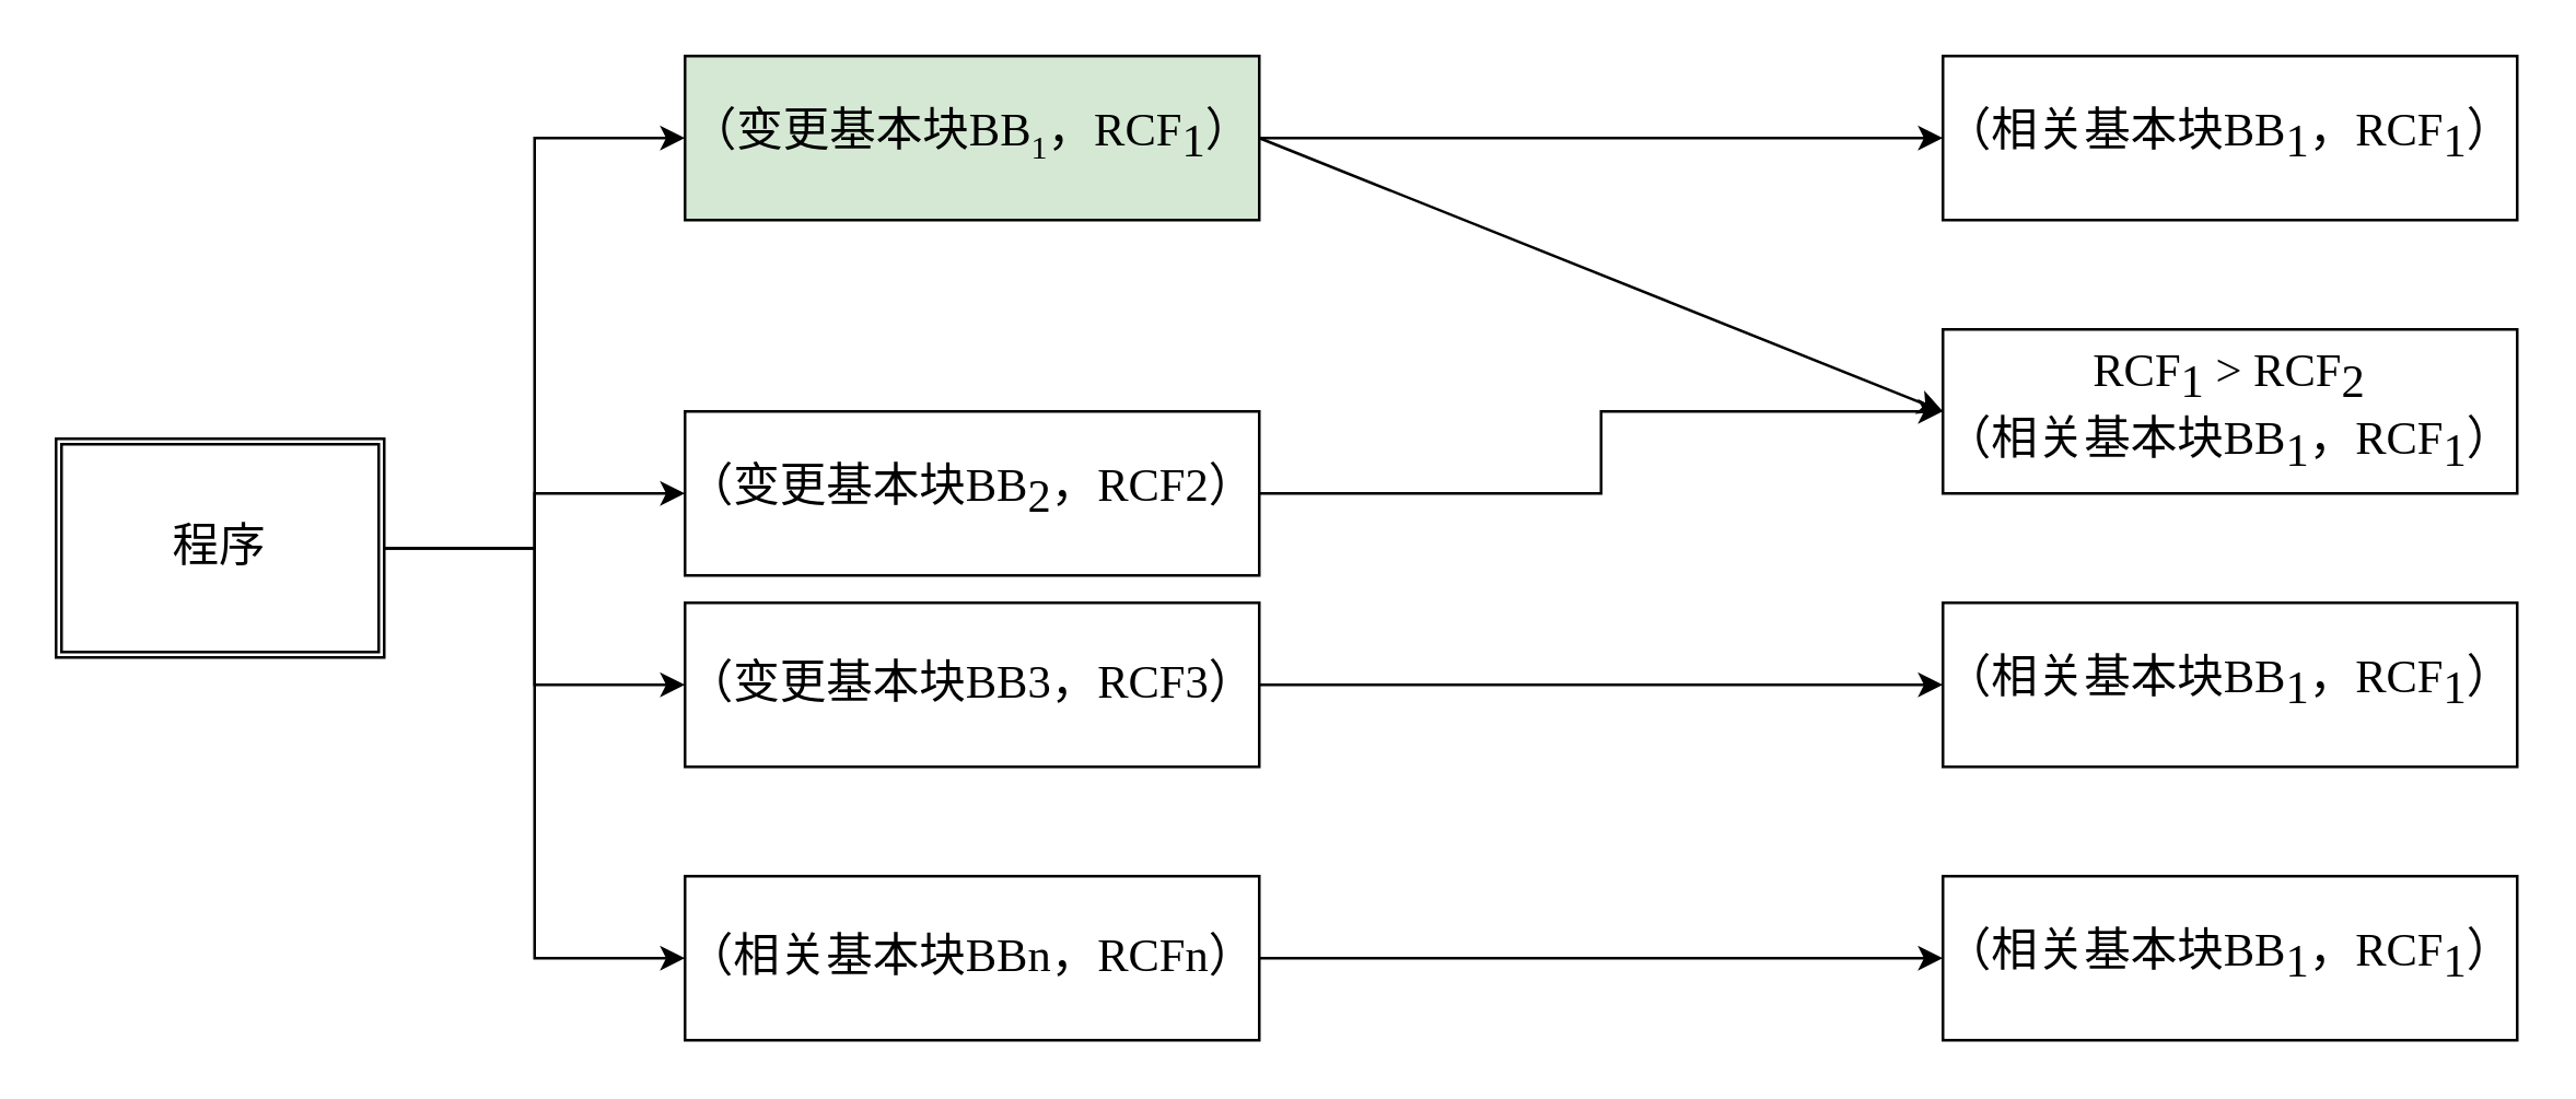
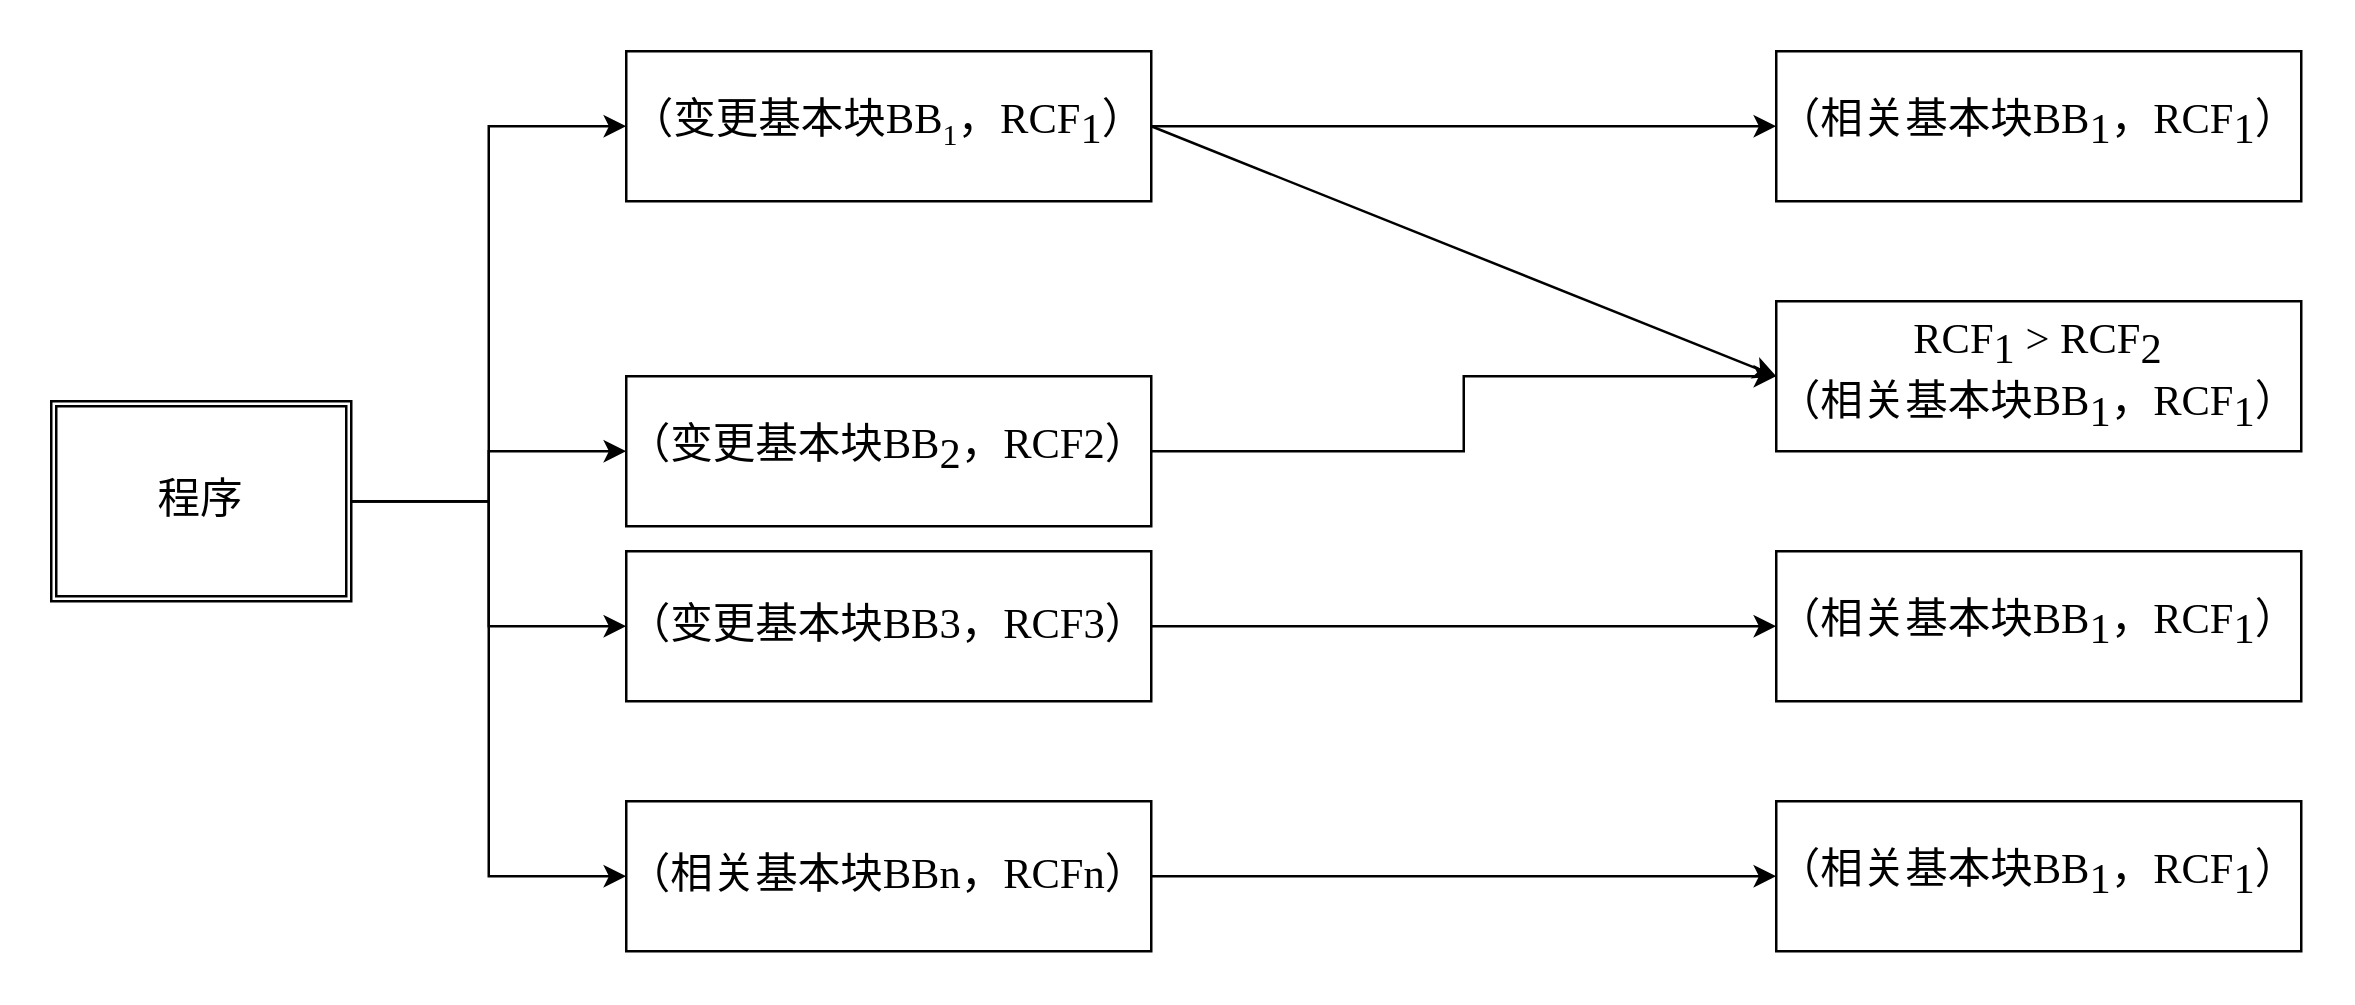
  <mxCell id="0" />
  <mxCell id="1" parent="0" />
  <mxCell id="2" style="edgeStyle=orthogonalEdgeStyle;rounded=0;orthogonalLoop=1;jettySize=auto;html=1;exitX=1;exitY=0.5;exitDx=0;exitDy=0;entryX=0;entryY=0.5;entryDx=0;entryDy=0;fontFamily=宋体;fontSource=https%3A%2F%2Ffonts.googleapis.com%2Fcss%3Ffamily%3D%25E5%25AE%258B%25E4%25BD%2593;fontSize=17;" parent="1" source="6" target="9" edge="1"><mxGeometry relative="1" as="geometry" /></mxCell>
  <mxCell id="3" style="edgeStyle=orthogonalEdgeStyle;rounded=0;orthogonalLoop=1;jettySize=auto;html=1;exitX=1;exitY=0.5;exitDx=0;exitDy=0;fontFamily=宋体;fontSource=https%3A%2F%2Ffonts.googleapis.com%2Fcss%3Ffamily%3D%25E5%25AE%258B%25E4%25BD%2593;fontSize=17;" parent="1" source="6" target="11" edge="1"><mxGeometry relative="1" as="geometry" /></mxCell>
  <mxCell id="4" style="edgeStyle=orthogonalEdgeStyle;rounded=0;orthogonalLoop=1;jettySize=auto;html=1;exitX=1;exitY=0.5;exitDx=0;exitDy=0;fontFamily=宋体;fontSource=https%3A%2F%2Ffonts.googleapis.com%2Fcss%3Ffamily%3D%25E5%25AE%258B%25E4%25BD%2593;fontSize=17;" parent="1" source="6" target="13" edge="1"><mxGeometry relative="1" as="geometry" /></mxCell>
  <mxCell id="5" style="edgeStyle=orthogonalEdgeStyle;rounded=0;orthogonalLoop=1;jettySize=auto;html=1;exitX=1;exitY=0.5;exitDx=0;exitDy=0;entryX=0;entryY=0.5;entryDx=0;entryDy=0;fontFamily=宋体;fontSource=https%3A%2F%2Ffonts.googleapis.com%2Fcss%3Ffamily%3D%25E5%25AE%258B%25E4%25BD%2593;fontSize=17;" parent="1" source="6" target="15" edge="1"><mxGeometry relative="1" as="geometry" /></mxCell>
  <mxCell id="6" value="程序" style="shape=ext;double=1;rounded=0;whiteSpace=wrap;html=1;fontFamily=宋体;fontSource=https%3A%2F%2Ffonts.googleapis.com%2Fcss%3Ffamily%3D%25E5%25AE%258B%25E4%25BD%2593;fontSize=17;" parent="1" vertex="1"><mxGeometry x="20" y="160" width="120" height="80" as="geometry" /></mxCell>
  <mxCell id="7" style="edgeStyle=orthogonalEdgeStyle;rounded=0;orthogonalLoop=1;jettySize=auto;html=1;exitX=1;exitY=0.5;exitDx=0;exitDy=0;entryX=0;entryY=0.5;entryDx=0;entryDy=0;fontFamily=宋体;fontSource=https%3A%2F%2Ffonts.googleapis.com%2Fcss%3Ffamily%3D%25E5%25AE%258B%25E4%25BD%2593;fontSize=17;" parent="1" source="9" target="16" edge="1"><mxGeometry relative="1" as="geometry" /></mxCell>
  <mxCell id="8" style="rounded=0;orthogonalLoop=1;jettySize=auto;html=1;exitX=1;exitY=0.5;exitDx=0;exitDy=0;entryX=0;entryY=0.5;entryDx=0;entryDy=0;fontFamily=宋体;fontSource=https%3A%2F%2Ffonts.googleapis.com%2Fcss%3Ffamily%3D%25E5%25AE%258B%25E4%25BD%2593;fontSize=17;" parent="1" source="9" target="17" edge="1"><mxGeometry relative="1" as="geometry" /></mxCell>
- <mxCell id="9" value="（变更基本块&lt;font face=&quot;Times New Roman&quot; style=&quot;&quot;&gt;BB&lt;sub style=&quot;&quot;&gt;&lt;font style=&quot;font-size: 12px;&quot;&gt;1&lt;/font&gt;&lt;/sub&gt;&lt;/font&gt;，&lt;font face=&quot;Times New Roman&quot; style=&quot;font-size: 17px;&quot;&gt;RCF&lt;sub style=&quot;font-size: 17px;&quot;&gt;1&lt;/sub&gt;&lt;/font&gt;）" style="rounded=0;whiteSpace=wrap;html=1;fontFamily=宋体;fontSource=https%3A%2F%2Ffonts.googleapis.com%2Fcss%3Ffamily%3D%25E5%25AE%258B%25E4%25BD%2593;fontSize=17;fillColor=#d5e8d4;" parent="1" vertex="1"><mxGeometry x="250" y="20" width="210" height="60" as="geometry" /></mxCell>
+ <mxCell id="9" value="（变更基本块&lt;font face=&quot;Times New Roman&quot; style=&quot;&quot;&gt;BB&lt;sub style=&quot;&quot;&gt;&lt;font style=&quot;font-size: 12px;&quot;&gt;1&lt;/font&gt;&lt;/sub&gt;&lt;/font&gt;，&lt;font face=&quot;Times New Roman&quot; style=&quot;font-size: 17px;&quot;&gt;RCF&lt;sub style=&quot;font-size: 17px;&quot;&gt;1&lt;/sub&gt;&lt;/font&gt;）" style="rounded=0;whiteSpace=wrap;html=1;fontFamily=宋体;fontSource=https%3A%2F%2Ffonts.googleapis.com%2Fcss%3Ffamily%3D%25E5%25AE%258B%25E4%25BD%2593;fontSize=17;" parent="1" vertex="1"><mxGeometry x="250" y="20" width="210" height="60" as="geometry" /></mxCell>
  <mxCell id="10" style="edgeStyle=orthogonalEdgeStyle;rounded=0;orthogonalLoop=1;jettySize=auto;html=1;exitX=1;exitY=0.5;exitDx=0;exitDy=0;entryX=0;entryY=0.5;entryDx=0;entryDy=0;fontFamily=宋体;fontSource=https%3A%2F%2Ffonts.googleapis.com%2Fcss%3Ffamily%3D%25E5%25AE%258B%25E4%25BD%2593;fontSize=17;" parent="1" source="11" target="17" edge="1"><mxGeometry relative="1" as="geometry" /></mxCell>
  <mxCell id="11" value="（变更基本块BB&lt;sub style=&quot;font-size: 17px;&quot;&gt;2&lt;/sub&gt;，RCF&lt;span style=&quot;font-size: 17px;&quot;&gt;2&lt;/span&gt;）" style="rounded=0;whiteSpace=wrap;html=1;fontFamily=宋体;fontSource=https%3A%2F%2Ffonts.googleapis.com%2Fcss%3Ffamily%3D%25E5%25AE%258B%25E4%25BD%2593;fontSize=17;" parent="1" vertex="1"><mxGeometry x="250" y="150" width="210" height="60" as="geometry" /></mxCell>
  <mxCell id="12" style="edgeStyle=orthogonalEdgeStyle;rounded=0;orthogonalLoop=1;jettySize=auto;html=1;exitX=1;exitY=0.5;exitDx=0;exitDy=0;entryX=0;entryY=0.5;entryDx=0;entryDy=0;fontFamily=宋体;fontSource=https%3A%2F%2Ffonts.googleapis.com%2Fcss%3Ffamily%3D%25E5%25AE%258B%25E4%25BD%2593;fontSize=17;" parent="1" source="13" target="18" edge="1"><mxGeometry relative="1" as="geometry" /></mxCell>
  <mxCell id="13" value="（变更基本块BB&lt;span style=&quot;font-size: 17px;&quot;&gt;3&lt;/span&gt;，RCF&lt;span style=&quot;font-size: 17px;&quot;&gt;3&lt;/span&gt;）" style="rounded=0;whiteSpace=wrap;html=1;fontFamily=宋体;fontSource=https%3A%2F%2Ffonts.googleapis.com%2Fcss%3Ffamily%3D%25E5%25AE%258B%25E4%25BD%2593;fontSize=17;" parent="1" vertex="1"><mxGeometry x="250" y="220" width="210" height="60" as="geometry" /></mxCell>
  <mxCell id="14" style="edgeStyle=orthogonalEdgeStyle;rounded=0;orthogonalLoop=1;jettySize=auto;html=1;exitX=1;exitY=0.5;exitDx=0;exitDy=0;entryX=0;entryY=0.5;entryDx=0;entryDy=0;fontFamily=宋体;fontSource=https%3A%2F%2Ffonts.googleapis.com%2Fcss%3Ffamily%3D%25E5%25AE%258B%25E4%25BD%2593;fontSize=17;" parent="1" source="15" target="19" edge="1"><mxGeometry relative="1" as="geometry" /></mxCell>
  <mxCell id="15" value="（相关基本块BB&lt;span style=&quot;font-size: 17px;&quot;&gt;n&lt;/span&gt;，RCF&lt;span style=&quot;font-size: 17px;&quot;&gt;n&lt;/span&gt;）" style="rounded=0;whiteSpace=wrap;html=1;fontFamily=宋体;fontSource=https%3A%2F%2Ffonts.googleapis.com%2Fcss%3Ffamily%3D%25E5%25AE%258B%25E4%25BD%2593;fontSize=17;" parent="1" vertex="1"><mxGeometry x="250" y="320" width="210" height="60" as="geometry" /></mxCell>
  <mxCell id="16" value="（相关基本块BB&lt;sub style=&quot;font-size: 17px;&quot;&gt;1&lt;/sub&gt;，RCF&lt;sub style=&quot;font-size: 17px;&quot;&gt;1&lt;/sub&gt;）" style="rounded=0;whiteSpace=wrap;html=1;fontFamily=宋体;fontSource=https%3A%2F%2Ffonts.googleapis.com%2Fcss%3Ffamily%3D%25E5%25AE%258B%25E4%25BD%2593;fontSize=17;" parent="1" vertex="1"><mxGeometry x="710" y="20" width="210" height="60" as="geometry" /></mxCell>
  <mxCell id="17" value="&lt;div style=&quot;font-size: 17px;&quot;&gt;RCF&lt;sub style=&quot;font-size: 17px;&quot;&gt;1&lt;/sub&gt;&amp;nbsp;&amp;gt;&amp;nbsp;&lt;span style=&quot;background-color: initial; font-size: 17px;&quot;&gt;RCF&lt;/span&gt;&lt;sub style=&quot;background-color: initial; font-size: 17px;&quot;&gt;2&lt;/sub&gt;&lt;br style=&quot;font-size: 17px;&quot;&gt;&lt;/div&gt;（相关基本块BB&lt;sub style=&quot;font-size: 17px;&quot;&gt;1&lt;/sub&gt;，RCF&lt;sub style=&quot;font-size: 17px;&quot;&gt;1&lt;/sub&gt;）" style="rounded=0;whiteSpace=wrap;html=1;fontFamily=宋体;fontSource=https%3A%2F%2Ffonts.googleapis.com%2Fcss%3Ffamily%3D%25E5%25AE%258B%25E4%25BD%2593;fontSize=17;" parent="1" vertex="1"><mxGeometry x="710" y="120" width="210" height="60" as="geometry" /></mxCell>
  <mxCell id="18" value="（相关基本块BB&lt;sub style=&quot;font-size: 17px;&quot;&gt;1&lt;/sub&gt;，RCF&lt;sub style=&quot;font-size: 17px;&quot;&gt;1&lt;/sub&gt;）" style="rounded=0;whiteSpace=wrap;html=1;fontFamily=宋体;fontSource=https%3A%2F%2Ffonts.googleapis.com%2Fcss%3Ffamily%3D%25E5%25AE%258B%25E4%25BD%2593;fontSize=17;" parent="1" vertex="1"><mxGeometry x="710" y="220" width="210" height="60" as="geometry" /></mxCell>
  <mxCell id="19" value="（相关基本块BB&lt;sub style=&quot;font-size: 17px;&quot;&gt;1&lt;/sub&gt;，RCF&lt;sub style=&quot;font-size: 17px;&quot;&gt;1&lt;/sub&gt;）" style="rounded=0;whiteSpace=wrap;html=1;fontFamily=宋体;fontSource=https%3A%2F%2Ffonts.googleapis.com%2Fcss%3Ffamily%3D%25E5%25AE%258B%25E4%25BD%2593;fontSize=17;" parent="1" vertex="1"><mxGeometry x="710" y="320" width="210" height="60" as="geometry" /></mxCell>
